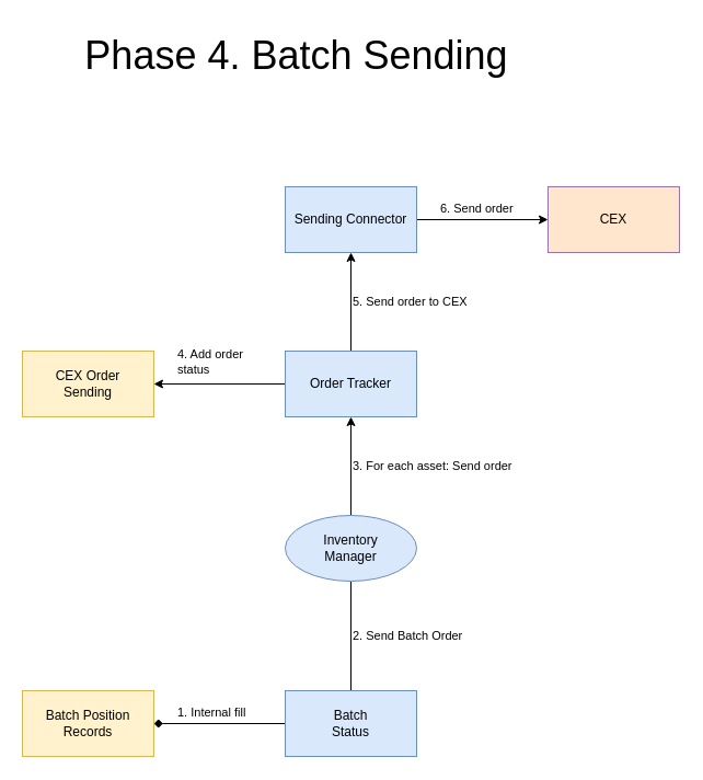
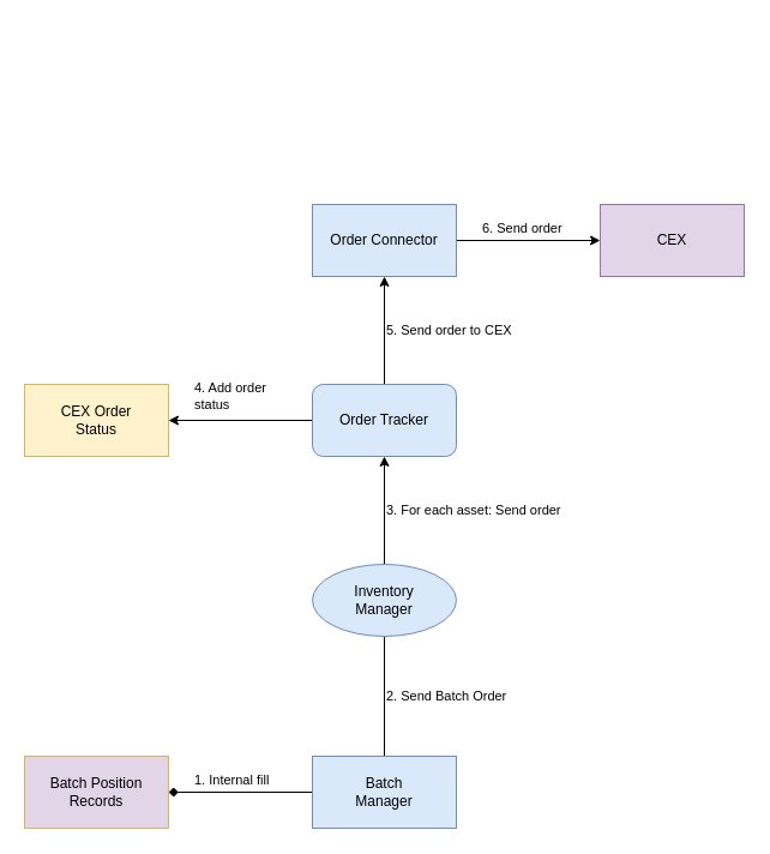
  <mxCell id="0" />
  <mxCell id="1" parent="0" />
- <mxCell id="2" value="&lt;font style=&quot;font-size: 36px;&quot;&gt;Phase 4. Batch Sending&lt;/font&gt;" style="text;html=1;align=center;verticalAlign=middle;resizable=0;points=[];autosize=1;strokeColor=none;fillColor=none;" vertex="1" parent="1"><mxGeometry x="65" y="20" width="410" height="60" as="geometry" /></mxCell>
  <mxCell id="3" value="2. Send Batch Order" style="edgeStyle=orthogonalEdgeStyle;rounded=0;orthogonalLoop=1;jettySize=auto;html=1;align=left;endArrow=none;" edge="1" parent="1" source="5" target="7"><mxGeometry relative="1" as="geometry" /></mxCell>
  <mxCell id="4" value="1. Internal fill" style="edgeStyle=orthogonalEdgeStyle;rounded=0;orthogonalLoop=1;jettySize=auto;html=1;align=left;endArrow=diamond;" edge="1" parent="1" source="5" target="15"><mxGeometry x="0.667" y="-10" relative="1" as="geometry"><mxPoint as="offset" /></mxGeometry></mxCell>
- <mxCell id="5" value="Batch&lt;div&gt;Status&lt;/div&gt;" style="rounded=0;whiteSpace=wrap;html=1;fillColor=#dae8fc;strokeColor=#6c8ebf;" vertex="1" parent="1"><mxGeometry x="260" y="630" width="120" height="60" as="geometry" /></mxCell>
+ <mxCell id="5" value="Batch&lt;div&gt;Manager&lt;/div&gt;" style="rounded=0;whiteSpace=wrap;html=1;fillColor=#dae8fc;strokeColor=#6c8ebf;" vertex="1" parent="1"><mxGeometry x="260" y="630" width="120" height="60" as="geometry" /></mxCell>
  <mxCell id="6" value="3. For each asset: Send order" style="edgeStyle=orthogonalEdgeStyle;rounded=0;orthogonalLoop=1;jettySize=auto;html=1;entryX=0.5;entryY=1;entryDx=0;entryDy=0;align=left;" edge="1" parent="1" source="7" target="10"><mxGeometry relative="1" as="geometry" /></mxCell>
  <mxCell id="7" value="Inventory&lt;div&gt;Manager&lt;/div&gt;" style="ellipse;whiteSpace=wrap;html=1;fillColor=#dae8fc;strokeColor=#6c8ebf;" vertex="1" parent="1"><mxGeometry x="260" y="470" width="120" height="60" as="geometry" /></mxCell>
  <mxCell id="8" value="4. Add order&lt;div&gt;status&lt;/div&gt;" style="edgeStyle=orthogonalEdgeStyle;rounded=0;orthogonalLoop=1;jettySize=auto;html=1;align=left;" edge="1" parent="1" source="10" target="11"><mxGeometry x="0.667" y="-20" relative="1" as="geometry"><mxPoint as="offset" /></mxGeometry></mxCell>
  <mxCell id="9" value="5. Send order to CEX" style="edgeStyle=orthogonalEdgeStyle;rounded=0;orthogonalLoop=1;jettySize=auto;html=1;align=left;" edge="1" parent="1" source="10" target="13"><mxGeometry relative="1" as="geometry"><mxPoint as="offset" /></mxGeometry></mxCell>
- <mxCell id="10" value="Order Tracker" style="rounded=0;whiteSpace=wrap;html=1;fillColor=#dae8fc;strokeColor=#6c8ebf;" vertex="1" parent="1"><mxGeometry x="260" y="320" width="120" height="60" as="geometry" /></mxCell>
- <mxCell id="11" value="CEX Order&lt;div&gt;Sending&lt;/div&gt;" style="rounded=0;whiteSpace=wrap;html=1;fillColor=#fff2cc;strokeColor=#d6b656;" vertex="1" parent="1"><mxGeometry x="20" y="320" width="120" height="60" as="geometry" /></mxCell>
+ <mxCell id="10" value="Order Tracker" style="whiteSpace=wrap;html=1;fillColor=#dae8fc;strokeColor=#6c8ebf;rounded=1;" vertex="1" parent="1"><mxGeometry x="260" y="320" width="120" height="60" as="geometry" /></mxCell>
+ <mxCell id="11" value="CEX Order&lt;div&gt;Status&lt;/div&gt;" style="rounded=0;whiteSpace=wrap;html=1;fillColor=#fff2cc;strokeColor=#d6b656;" vertex="1" parent="1"><mxGeometry x="20" y="320" width="120" height="60" as="geometry" /></mxCell>
  <mxCell id="12" value="6. Send order" style="edgeStyle=orthogonalEdgeStyle;rounded=0;orthogonalLoop=1;jettySize=auto;html=1;align=left;" edge="1" parent="1" source="13" target="14"><mxGeometry x="-0.667" y="10" relative="1" as="geometry"><mxPoint as="offset" /></mxGeometry></mxCell>
- <mxCell id="13" value="Sending Connector" style="rounded=0;whiteSpace=wrap;html=1;fillColor=#dae8fc;strokeColor=#6c8ebf;" vertex="1" parent="1"><mxGeometry x="260" y="170" width="120" height="60" as="geometry" /></mxCell>
- <mxCell id="14" value="CEX" style="rounded=0;whiteSpace=wrap;html=1;fillColor=#ffe6cc;strokeColor=#9673a6;" vertex="1" parent="1"><mxGeometry x="500" y="170" width="120" height="60" as="geometry" /></mxCell>
- <mxCell id="15" value="Batch&amp;nbsp;&lt;span style=&quot;background-color: initial;&quot;&gt;Position&lt;/span&gt;&lt;div&gt;Records&lt;/div&gt;" style="rounded=0;whiteSpace=wrap;html=1;fillColor=#fff2cc;strokeColor=#d6b656;" vertex="1" parent="1"><mxGeometry x="20" y="630" width="120" height="60" as="geometry" /></mxCell>
+ <mxCell id="13" value="Order Connector" style="rounded=0;whiteSpace=wrap;html=1;fillColor=#dae8fc;strokeColor=#6c8ebf;" vertex="1" parent="1"><mxGeometry x="260" y="170" width="120" height="60" as="geometry" /></mxCell>
+ <mxCell id="14" value="CEX" style="rounded=0;whiteSpace=wrap;html=1;fillColor=#e1d5e7;strokeColor=#9673a6;" vertex="1" parent="1"><mxGeometry x="500" y="170" width="120" height="60" as="geometry" /></mxCell>
+ <mxCell id="15" value="Batch&amp;nbsp;&lt;span style=&quot;background-color: initial;&quot;&gt;Position&lt;/span&gt;&lt;div&gt;Records&lt;/div&gt;" style="rounded=0;whiteSpace=wrap;html=1;fillColor=#e1d5e7;strokeColor=#d6b656;" vertex="1" parent="1"><mxGeometry x="20" y="630" width="120" height="60" as="geometry" /></mxCell>
